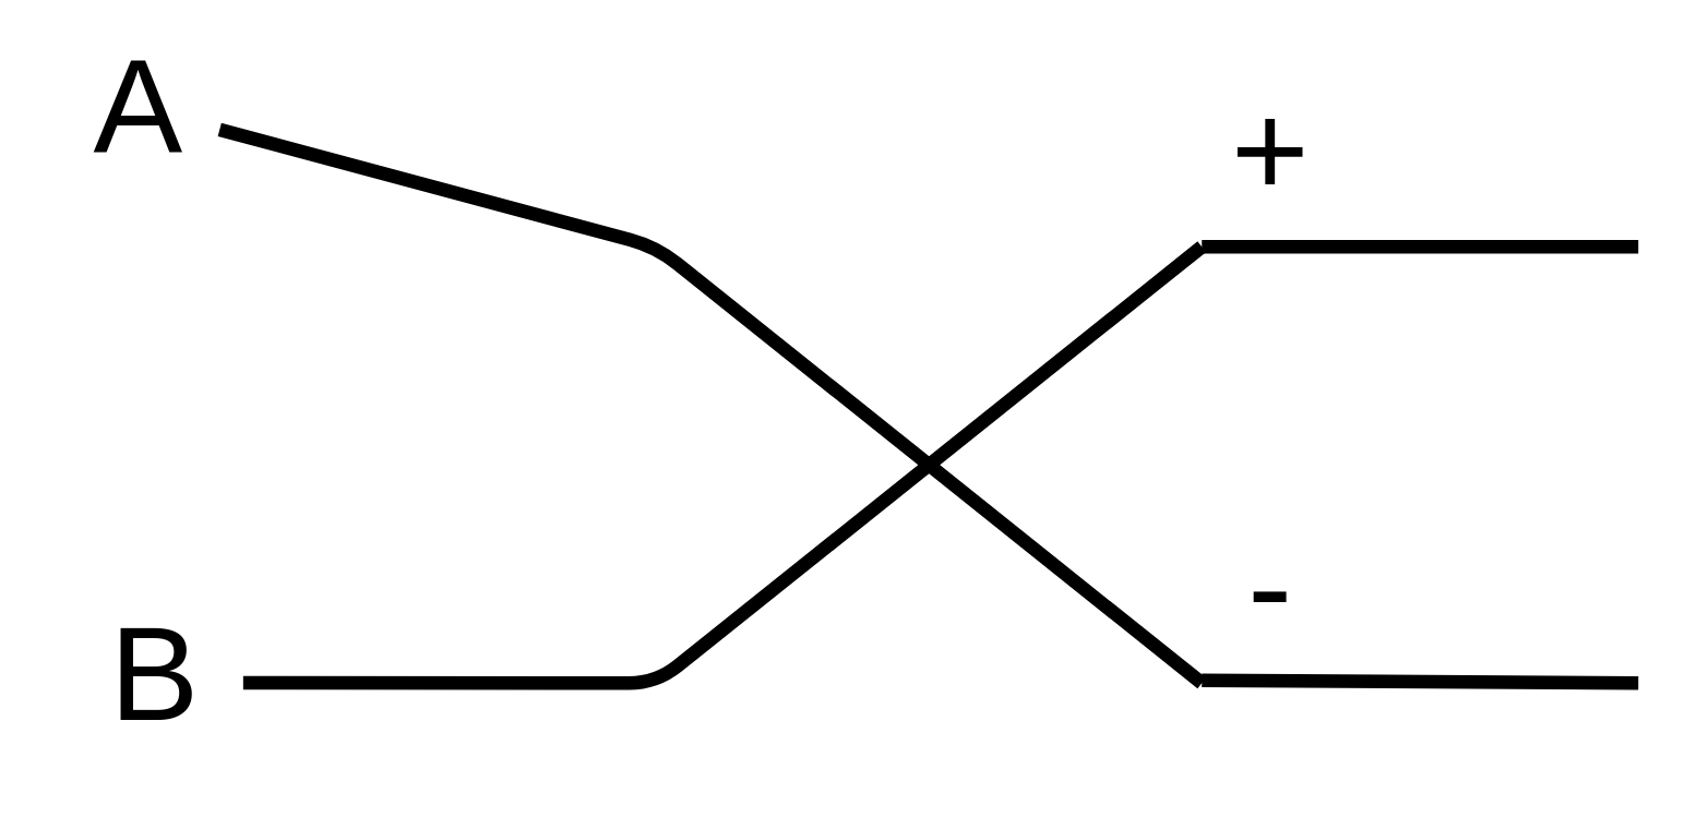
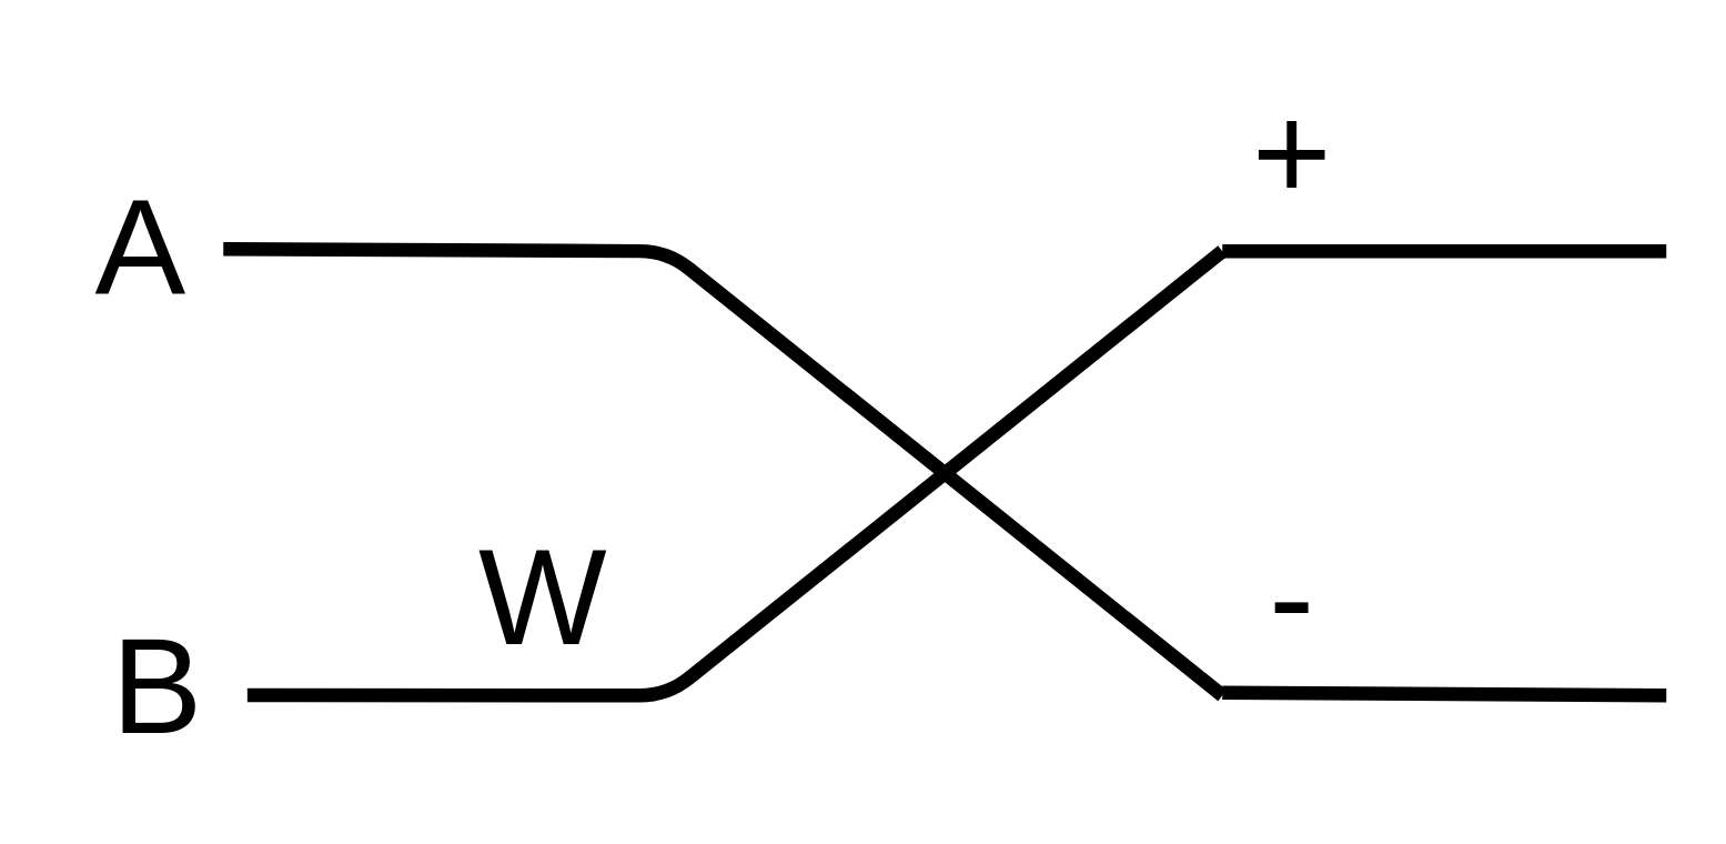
  <mxCell id="0" />
  <mxCell id="1" parent="0" />
  <mxCell id="2" value="" style="endArrow=none;html=1;strokeWidth=5;fontSize=49;" edge="1" parent="1" source="7"><mxGeometry width="50" height="50" relative="1" as="geometry"><mxPoint x="80" y="90" as="sourcePoint" /><mxPoint x="440" y="250" as="targetPoint" /><Array as="points"><mxPoint x="240" y="90" /></Array></mxGeometry></mxCell>
  <mxCell id="3" value="" style="endArrow=none;html=1;strokeWidth=5;fontSize=49;exitX=1.044;exitY=0.541;exitDx=0;exitDy=0;exitPerimeter=0;" edge="1" parent="1" source="8"><mxGeometry width="50" height="50" relative="1" as="geometry"><mxPoint x="80" y="250" as="sourcePoint" /><mxPoint x="440" y="90" as="targetPoint" /><Array as="points"><mxPoint x="240" y="250" /></Array></mxGeometry></mxCell>
  <mxCell id="4" value="" style="endArrow=none;html=1;strokeWidth=5;fontSize=49;" edge="1" parent="1"><mxGeometry width="50" height="50" relative="1" as="geometry"><mxPoint x="440" y="90" as="sourcePoint" /><mxPoint x="600" y="90" as="targetPoint" /></mxGeometry></mxCell>
  <mxCell id="5" value="" style="endArrow=none;html=1;strokeWidth=5;fontSize=49;" edge="1" parent="1"><mxGeometry width="50" height="50" relative="1" as="geometry"><mxPoint x="440" y="249" as="sourcePoint" /><mxPoint x="600" y="250" as="targetPoint" /></mxGeometry></mxCell>
- <mxCell id="7" value="A" style="text;html=1;align=center;verticalAlign=middle;resizable=0;points=[];autosize=1;strokeColor=none;fillColor=none;strokeWidth=5;fontSize=49;" vertex="1" parent="1"><mxGeometry x="20" y="4" width="60" height="70" as="geometry" /></mxCell>
+ <mxCell id="6" value="W" style="text;html=1;align=center;verticalAlign=middle;resizable=0;points=[];autosize=1;strokeColor=none;fillColor=none;strokeWidth=5;fontSize=49;" vertex="1" parent="1"><mxGeometry x="160" y="180" width="70" height="70" as="geometry" /></mxCell>
+ <mxCell id="7" value="A" style="text;html=1;align=center;verticalAlign=middle;resizable=0;points=[];autosize=1;strokeColor=none;fillColor=none;strokeWidth=5;fontSize=49;" vertex="1" parent="1"><mxGeometry x="20" y="54" width="60" height="70" as="geometry" /></mxCell>
  <mxCell id="8" value="B" style="text;html=1;align=center;verticalAlign=middle;resizable=0;points=[];autosize=1;strokeColor=none;fillColor=none;strokeWidth=5;fontSize=49;" vertex="1" parent="1"><mxGeometry x="26" y="212" width="60" height="70" as="geometry" /></mxCell>
  <mxCell id="9" value="+" style="text;html=1;align=center;verticalAlign=middle;resizable=0;points=[];autosize=1;strokeColor=none;fillColor=none;fontSize=49;strokeWidth=5;" vertex="1" parent="1"><mxGeometry x="440" y="20" width="50" height="70" as="geometry" /></mxCell>
  <mxCell id="10" value="-" style="text;html=1;align=center;verticalAlign=middle;resizable=0;points=[];autosize=1;strokeColor=none;fillColor=none;fontSize=49;strokeWidth=5;" vertex="1" parent="1"><mxGeometry x="445" y="180" width="40" height="70" as="geometry" /></mxCell>
